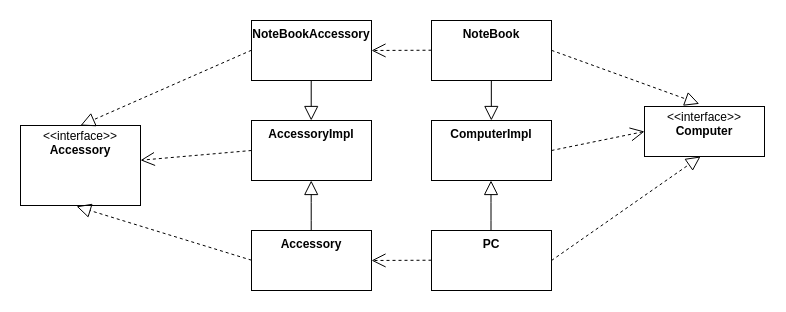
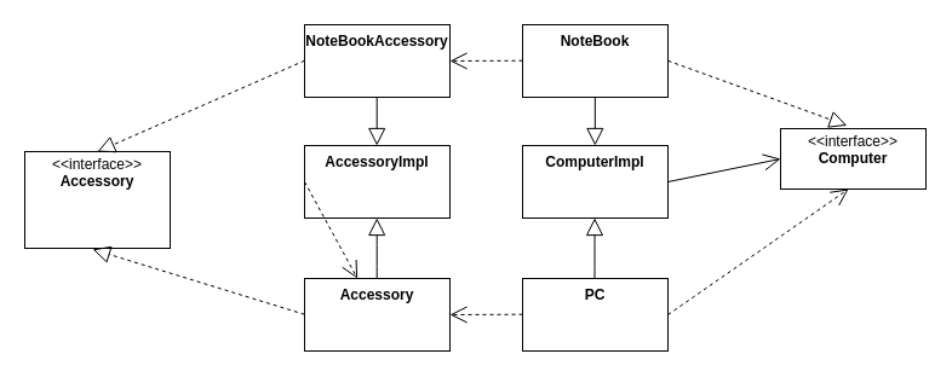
  <mxCell id="0" />
  <mxCell id="1" parent="0" />
  <mxCell id="2" value="&lt;p style=&quot;margin:0px;margin-top:4px;text-align:center;&quot;&gt;&amp;lt;&amp;lt;interface&amp;gt;&amp;gt;&lt;br&gt;&lt;b&gt;Computer&lt;/b&gt;&lt;/p&gt;" style="shape=rect;html=1;overflow=fill;html=1;whiteSpace=wrap;align=center;" parent="1" vertex="1"><mxGeometry x="644" y="106" width="120" height="50" as="geometry" /></mxCell>
  <mxCell id="3" value="PC" style="shape=rect;html=1;verticalAlign=top;fontStyle=1;whiteSpace=wrap;align=center;" parent="1" vertex="1"><mxGeometry x="431" y="230" width="120" height="60" as="geometry" /></mxCell>
  <mxCell id="4" value="NoteBook" style="shape=rect;html=1;verticalAlign=top;fontStyle=1;whiteSpace=wrap;align=center;" parent="1" vertex="1"><mxGeometry x="431" y="20" width="120" height="60" as="geometry" /></mxCell>
  <mxCell id="5" value="ComputerImpl" style="shape=rect;html=1;verticalAlign=top;fontStyle=1;whiteSpace=wrap;align=center;" parent="1" vertex="1"><mxGeometry x="431" y="120" width="120" height="60" as="geometry" /></mxCell>
  <mxCell id="6" value="" style="edgeStyle=none;html=1;endArrow=block;endFill=0;endSize=12;verticalAlign=bottom;" parent="1" edge="1"><mxGeometry width="160" relative="1" as="geometry"><mxPoint x="490.5" y="230" as="sourcePoint" /><mxPoint x="490.5" y="180" as="targetPoint" /><Array as="points"><mxPoint x="490.5" y="210" /></Array></mxGeometry></mxCell>
  <mxCell id="7" value="" style="edgeStyle=none;html=1;endArrow=block;endFill=0;endSize=12;verticalAlign=bottom;" parent="1" edge="1"><mxGeometry width="160" relative="1" as="geometry"><mxPoint x="490.83" y="80" as="sourcePoint" /><mxPoint x="490.83" y="120" as="targetPoint" /></mxGeometry></mxCell>
- <mxCell id="8" value="" style="edgeStyle=none;html=1;endSize=12;endArrow=block;endFill=0;dashed=1;exitX=1;exitY=0.5;exitDx=0;exitDy=0;entryX=0.467;entryY=1;entryDx=0;entryDy=0;entryPerimeter=0;" parent="1" source="3" target="2" edge="1"><mxGeometry width="160" relative="1" as="geometry"><mxPoint x="531" y="200" as="sourcePoint" /><mxPoint x="691" y="200" as="targetPoint" /><Array as="points" /></mxGeometry></mxCell>
+ <mxCell id="8" value="" style="edgeStyle=none;html=1;endSize=12;endArrow=open;endFill=0;dashed=1;exitX=1;exitY=0.5;exitDx=0;exitDy=0;entryX=0.467;entryY=1;entryDx=0;entryDy=0;entryPerimeter=0;" parent="1" source="3" target="2" edge="1"><mxGeometry width="160" relative="1" as="geometry"><mxPoint x="531" y="200" as="sourcePoint" /><mxPoint x="691" y="200" as="targetPoint" /><Array as="points" /></mxGeometry></mxCell>
  <mxCell id="9" value="" style="edgeStyle=none;html=1;endSize=12;endArrow=block;endFill=0;dashed=1;entryX=0.456;entryY=-0.053;entryDx=0;entryDy=0;entryPerimeter=0;" parent="1" target="2" edge="1"><mxGeometry width="160" relative="1" as="geometry"><mxPoint x="551" y="49.83" as="sourcePoint" /><mxPoint x="711" y="49.83" as="targetPoint" /></mxGeometry></mxCell>
  <mxCell id="10" value="&lt;p style=&quot;margin:0px;margin-top:4px;text-align:center;&quot;&gt;&amp;lt;&amp;lt;interface&amp;gt;&amp;gt;&lt;br&gt;&lt;b&gt;Access&lt;/b&gt;&lt;b style=&quot;background-color: initial;&quot;&gt;ory&lt;/b&gt;&lt;/p&gt;" style="shape=rect;html=1;overflow=fill;html=1;whiteSpace=wrap;align=center;" parent="1" vertex="1"><mxGeometry x="20" y="125" width="120" height="80" as="geometry" /></mxCell>
  <mxCell id="11" value="AccessoryImpl" style="shape=rect;html=1;verticalAlign=top;fontStyle=1;whiteSpace=wrap;align=center;" parent="1" vertex="1"><mxGeometry x="251" y="120" width="120" height="60" as="geometry" /></mxCell>
  <mxCell id="12" value="NoteBookAccessory" style="shape=rect;html=1;verticalAlign=top;fontStyle=1;whiteSpace=wrap;align=center;" parent="1" vertex="1"><mxGeometry x="251" y="20" width="120" height="60" as="geometry" /></mxCell>
  <mxCell id="13" value="Accessory" style="shape=rect;html=1;verticalAlign=top;fontStyle=1;whiteSpace=wrap;align=center;" parent="1" vertex="1"><mxGeometry x="251" y="230" width="120" height="60" as="geometry" /></mxCell>
  <mxCell id="14" value="" style="edgeStyle=none;html=1;endArrow=block;endFill=0;endSize=12;verticalAlign=bottom;" parent="1" edge="1"><mxGeometry width="160" relative="1" as="geometry"><mxPoint x="310.71" y="80" as="sourcePoint" /><mxPoint x="310.71" y="120" as="targetPoint" /></mxGeometry></mxCell>
  <mxCell id="15" value="" style="edgeStyle=none;html=1;endArrow=block;endFill=0;endSize=12;verticalAlign=bottom;" parent="1" edge="1"><mxGeometry width="160" relative="1" as="geometry"><mxPoint x="310.71" y="230" as="sourcePoint" /><mxPoint x="310.71" y="180" as="targetPoint" /><Array as="points"><mxPoint x="310.71" y="210" /></Array></mxGeometry></mxCell>
  <mxCell id="16" value="" style="edgeStyle=none;html=1;endSize=12;endArrow=block;endFill=0;dashed=1;entryX=0.467;entryY=1.011;entryDx=0;entryDy=0;entryPerimeter=0;" parent="1" target="10" edge="1"><mxGeometry width="160" relative="1" as="geometry"><mxPoint x="251" y="259.71" as="sourcePoint" /><mxPoint x="411" y="259.71" as="targetPoint" /></mxGeometry></mxCell>
  <mxCell id="17" value="" style="edgeStyle=none;html=1;endSize=12;endArrow=block;endFill=0;dashed=1;entryX=0.5;entryY=0;entryDx=0;entryDy=0;" parent="1" target="10" edge="1"><mxGeometry width="160" relative="1" as="geometry"><mxPoint x="251" y="49.71" as="sourcePoint" /><mxPoint x="411" y="49.71" as="targetPoint" /></mxGeometry></mxCell>
  <mxCell id="18" value="" style="edgeStyle=none;html=1;endArrow=open;endSize=12;dashed=1;verticalAlign=bottom;entryX=1;entryY=0.5;entryDx=0;entryDy=0;" parent="1" target="13" edge="1"><mxGeometry width="160" relative="1" as="geometry"><mxPoint x="431" y="259.71" as="sourcePoint" /><mxPoint x="591" y="259.71" as="targetPoint" /></mxGeometry></mxCell>
  <mxCell id="19" value="" style="edgeStyle=none;html=1;endArrow=open;endSize=12;dashed=1;verticalAlign=bottom;" parent="1" edge="1"><mxGeometry width="160" relative="1" as="geometry"><mxPoint x="431" y="49.71" as="sourcePoint" /><mxPoint x="371" y="50" as="targetPoint" /></mxGeometry></mxCell>
- <mxCell id="20" value="" style="edgeStyle=none;html=1;endArrow=open;endSize=12;dashed=1;verticalAlign=bottom;exitX=0;exitY=0.5;exitDx=0;exitDy=0;" edge="1" parent="1" source="11" target="10"><mxGeometry x="-0.004" width="160" relative="1" as="geometry"><mxPoint x="189" y="217" as="sourcePoint" /><mxPoint x="349" y="217" as="targetPoint" /><mxPoint as="offset" /></mxGeometry></mxCell>
- <mxCell id="21" value="" style="edgeStyle=none;html=1;endArrow=open;endSize=12;dashed=1;verticalAlign=bottom;exitX=1;exitY=0.5;exitDx=0;exitDy=0;entryX=0;entryY=0.5;entryDx=0;entryDy=0;" edge="1" parent="1" source="5" target="2"><mxGeometry width="160" relative="1" as="geometry"><mxPoint x="549" y="156" as="sourcePoint" /><mxPoint x="646" y="156" as="targetPoint" /></mxGeometry></mxCell>
+ <mxCell id="20" value="" style="edgeStyle=none;html=1;endArrow=open;endSize=12;dashed=1;verticalAlign=bottom;exitX=0;exitY=0.5;exitDx=0;exitDy=0;" edge="1" parent="1" source="11" target="13"><mxGeometry x="-0.004" width="160" relative="1" as="geometry"><mxPoint x="189" y="217" as="sourcePoint" /><mxPoint x="349" y="217" as="targetPoint" /><mxPoint as="offset" /></mxGeometry></mxCell>
+ <mxCell id="21" value="" style="edgeStyle=none;html=1;endArrow=open;endSize=12;dashed=0;verticalAlign=bottom;exitX=1;exitY=0.5;exitDx=0;exitDy=0;entryX=0;entryY=0.5;entryDx=0;entryDy=0;" edge="1" parent="1" source="5" target="2"><mxGeometry width="160" relative="1" as="geometry"><mxPoint x="549" y="156" as="sourcePoint" /><mxPoint x="646" y="156" as="targetPoint" /></mxGeometry></mxCell>
